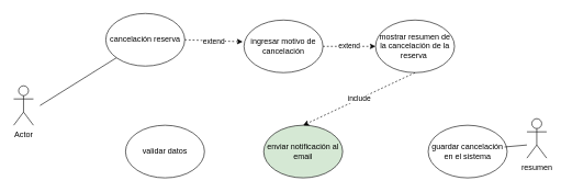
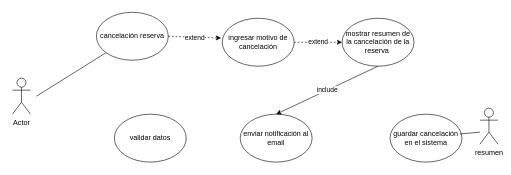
  <mxCell id="0" />
  <mxCell id="1" parent="0" />
  <mxCell id="2" value="cancelación reserva" style="ellipse;whiteSpace=wrap;html=1;" vertex="1" parent="1"><mxGeometry x="160" y="20" width="120" height="80" as="geometry" /></mxCell>
  <mxCell id="3" value="ingresar motivo de cancelación" style="ellipse;whiteSpace=wrap;html=1;" vertex="1" parent="1"><mxGeometry x="370" y="30" width="120" height="80" as="geometry" /></mxCell>
  <mxCell id="4" value="mostrar resumen de la cancelación de la reserva&amp;nbsp;" style="ellipse;whiteSpace=wrap;html=1;" vertex="1" parent="1"><mxGeometry x="570" y="30" width="120" height="80" as="geometry" /></mxCell>
- <mxCell id="5" value="enviar notificación al email" style="ellipse;whiteSpace=wrap;html=1;fillColor=#d5e8d4;" vertex="1" parent="1"><mxGeometry x="400" y="190" width="120" height="80" as="geometry" /></mxCell>
- <mxCell id="6" value="include" style="endArrow=classic;html=1;rounded=0;dashed=1;strokeColor=default;align=center;verticalAlign=middle;fontFamily=Helvetica;fontSize=11;fontColor=default;labelBackgroundColor=default;entryX=0.5;entryY=0;entryDx=0;entryDy=0;exitX=0.5;exitY=1;exitDx=0;exitDy=0;" edge="1" parent="1" source="4" target="5"><mxGeometry width="50" height="50" relative="1" as="geometry"><mxPoint x="460" y="-120" as="sourcePoint" /><mxPoint x="510" y="-170" as="targetPoint" /></mxGeometry></mxCell>
+ <mxCell id="5" value="enviar notificación al email" style="ellipse;whiteSpace=wrap;html=1;" vertex="1" parent="1"><mxGeometry x="400" y="190" width="120" height="80" as="geometry" /></mxCell>
+ <mxCell id="6" value="include" style="endArrow=classic;html=1;rounded=0;dashed=0;strokeColor=default;align=center;verticalAlign=middle;fontFamily=Helvetica;fontSize=11;fontColor=default;labelBackgroundColor=default;entryX=0.5;entryY=0;entryDx=0;entryDy=0;exitX=0.5;exitY=1;exitDx=0;exitDy=0;" edge="1" parent="1" source="4" target="5"><mxGeometry width="50" height="50" relative="1" as="geometry"><mxPoint x="460" y="-120" as="sourcePoint" /><mxPoint x="510" y="-170" as="targetPoint" /></mxGeometry></mxCell>
  <mxCell id="7" value="extend" style="endArrow=classic;html=1;rounded=0;dashed=1;strokeColor=default;align=center;verticalAlign=middle;fontFamily=Helvetica;fontSize=11;fontColor=default;labelBackgroundColor=default;exitX=1;exitY=0.5;exitDx=0;exitDy=0;entryX=-0.017;entryY=0.413;entryDx=0;entryDy=0;entryPerimeter=0;" edge="1" parent="1" source="2" target="3"><mxGeometry width="50" height="50" relative="1" as="geometry"><mxPoint x="190" y="85" as="sourcePoint" /><mxPoint x="354" y="141" as="targetPoint" /></mxGeometry></mxCell>
  <mxCell id="8" value="extend" style="endArrow=classic;html=1;rounded=0;dashed=1;strokeColor=default;align=center;verticalAlign=middle;fontFamily=Helvetica;fontSize=11;fontColor=default;labelBackgroundColor=default;exitX=1;exitY=0.5;exitDx=0;exitDy=0;entryX=0;entryY=0.5;entryDx=0;entryDy=0;" edge="1" parent="1" source="3" target="4"><mxGeometry width="50" height="50" relative="1" as="geometry"><mxPoint x="210" y="105" as="sourcePoint" /><mxPoint x="374" y="161" as="targetPoint" /></mxGeometry></mxCell>
  <mxCell id="9" value="" style="endArrow=none;html=1;rounded=0;" edge="1" parent="1" source="2"><mxGeometry width="50" height="50" relative="1" as="geometry"><mxPoint x="40" y="100" as="sourcePoint" /><mxPoint x="60" y="160" as="targetPoint" /></mxGeometry></mxCell>
  <mxCell id="10" value="Actor" style="shape=umlActor;verticalLabelPosition=bottom;verticalAlign=top;html=1;outlineConnect=0;" vertex="1" parent="1"><mxGeometry y="130" width="30" height="60" as="geometry" x="20" /></mxCell>
  <mxCell id="11" value="guardar cancelación en el sistema" style="ellipse;whiteSpace=wrap;html=1;" vertex="1" parent="1"><mxGeometry x="650" y="190" width="120" height="80" as="geometry" /></mxCell>
  <mxCell id="12" value="validar datos" style="ellipse;whiteSpace=wrap;html=1;" vertex="1" parent="1"><mxGeometry x="190" y="190" width="120" height="80" as="geometry" /></mxCell>
  <mxCell id="13" value="resumen" style="shape=umlActor;verticalLabelPosition=bottom;verticalAlign=top;html=1;outlineConnect=0;" vertex="1" parent="1"><mxGeometry x="800" y="180" width="30" height="60" as="geometry" /></mxCell>
  <mxCell id="14" value="" style="endArrow=none;html=1;rounded=0;exitX=0.967;exitY=0.413;exitDx=0;exitDy=0;exitPerimeter=0;" edge="1" parent="1" source="11"><mxGeometry width="50" height="50" relative="1" as="geometry"><mxPoint x="540" y="190" as="sourcePoint" /><mxPoint x="800" y="220" as="targetPoint" /></mxGeometry></mxCell>
